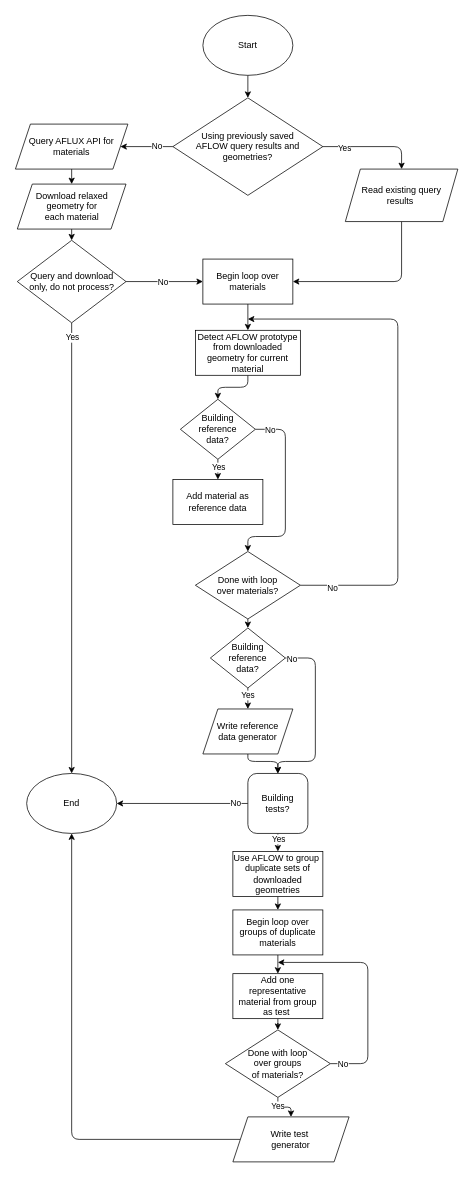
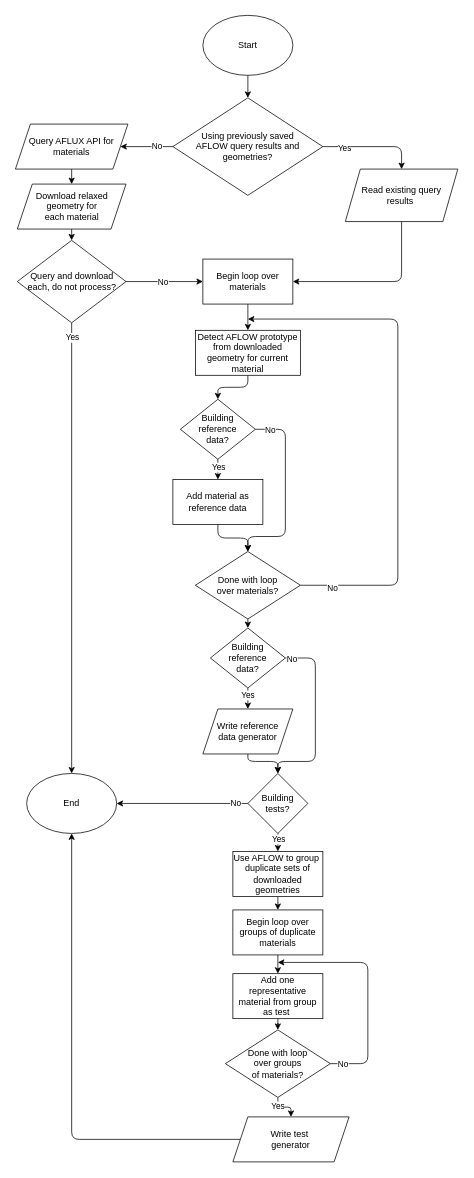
  <mxCell id="0" />
  <mxCell id="1" parent="0" />
  <mxCell id="2" value="" style="edgeStyle=none;html=1;" parent="1" source="3" target="8" edge="1"><mxGeometry relative="1" as="geometry" /></mxCell>
  <mxCell id="3" value="Start" style="ellipse;whiteSpace=wrap;html=1;" parent="1" vertex="1"><mxGeometry x="270" y="20" width="120" height="80" as="geometry" /></mxCell>
  <mxCell id="4" value="" style="edgeStyle=orthogonalEdgeStyle;html=1;entryX=0.5;entryY=0;entryDx=0;entryDy=0;" parent="1" source="8" target="10" edge="1"><mxGeometry relative="1" as="geometry"><Array as="points"><mxPoint x="535" y="195" /></Array></mxGeometry></mxCell>
  <mxCell id="5" value="Yes" style="edgeLabel;html=1;align=center;verticalAlign=middle;resizable=0;points=[];" vertex="1" connectable="0" parent="4"><mxGeometry x="-0.58" y="-2" relative="1" as="geometry"><mxPoint as="offset" /></mxGeometry></mxCell>
  <mxCell id="6" style="edgeStyle=orthogonalEdgeStyle;html=1;entryX=1;entryY=0.5;entryDx=0;entryDy=0;" edge="1" parent="1" source="8" target="12"><mxGeometry relative="1" as="geometry" /></mxCell>
  <mxCell id="7" value="No" style="edgeLabel;html=1;align=center;verticalAlign=middle;resizable=0;points=[];" vertex="1" connectable="0" parent="6"><mxGeometry x="-0.38" y="-1" relative="1" as="geometry"><mxPoint as="offset" /></mxGeometry></mxCell>
  <mxCell id="8" value="Using previously saved&lt;br&gt;AFLOW query results and geometries?" style="rhombus;whiteSpace=wrap;html=1;" parent="1" vertex="1"><mxGeometry x="230" y="130" width="200" height="130" as="geometry" /></mxCell>
  <mxCell id="9" style="edgeStyle=orthogonalEdgeStyle;html=1;entryX=1;entryY=0.5;entryDx=0;entryDy=0;exitX=0.5;exitY=1;exitDx=0;exitDy=0;" edge="1" parent="1" source="10" target="31"><mxGeometry relative="1" as="geometry" /></mxCell>
  <mxCell id="10" value="Read existing query results&amp;nbsp;" style="shape=parallelogram;perimeter=parallelogramPerimeter;whiteSpace=wrap;html=1;fixedSize=1;" parent="1" vertex="1"><mxGeometry x="460" y="225" width="150" height="70" as="geometry" /></mxCell>
  <mxCell id="11" value="" style="edgeStyle=orthogonalEdgeStyle;html=1;" parent="1" source="12" target="14" edge="1"><mxGeometry relative="1" as="geometry" /></mxCell>
  <mxCell id="12" value="Query AFLUX API for materials" style="shape=parallelogram;perimeter=parallelogramPerimeter;whiteSpace=wrap;html=1;fixedSize=1;" parent="1" vertex="1"><mxGeometry x="20" y="165" width="150" height="60" as="geometry" /></mxCell>
  <mxCell id="13" style="edgeStyle=orthogonalEdgeStyle;html=1;exitX=0.5;exitY=1;exitDx=0;exitDy=0;entryX=0.5;entryY=0;entryDx=0;entryDy=0;" parent="1" source="14" target="19" edge="1"><mxGeometry relative="1" as="geometry" /></mxCell>
  <mxCell id="14" value="Download relaxed geometry for &lt;br&gt;each material" style="shape=parallelogram;perimeter=parallelogramPerimeter;whiteSpace=wrap;html=1;fixedSize=1;" parent="1" vertex="1"><mxGeometry x="22.5" y="245" width="145" height="60" as="geometry" /></mxCell>
  <mxCell id="15" value="" style="edgeStyle=orthogonalEdgeStyle;html=1;entryX=0.5;entryY=0;entryDx=0;entryDy=0;" parent="1" source="19" target="20" edge="1"><mxGeometry relative="1" as="geometry"><mxPoint x="95" y="460" as="targetPoint" /></mxGeometry></mxCell>
  <mxCell id="16" value="Yes" style="edgeLabel;html=1;align=center;verticalAlign=middle;resizable=0;points=[];" vertex="1" connectable="0" parent="15"><mxGeometry x="-0.883" y="-1" relative="1" as="geometry"><mxPoint x="1" y="-16" as="offset" /></mxGeometry></mxCell>
  <mxCell id="17" value="" style="edgeStyle=orthogonalEdgeStyle;html=1;entryX=0;entryY=0.5;entryDx=0;entryDy=0;" parent="1" source="19" target="31" edge="1"><mxGeometry relative="1" as="geometry"><mxPoint x="313" y="375" as="targetPoint" /></mxGeometry></mxCell>
  <mxCell id="18" value="No" style="edgeLabel;html=1;align=center;verticalAlign=middle;resizable=0;points=[];" vertex="1" connectable="0" parent="17"><mxGeometry x="-0.046" y="-4" relative="1" as="geometry"><mxPoint y="-4" as="offset" /></mxGeometry></mxCell>
- <mxCell id="19" value="Query and download &lt;br&gt;only, do not process?" style="rhombus;whiteSpace=wrap;html=1;" parent="1" vertex="1"><mxGeometry x="22.5" y="320" width="145" height="110" as="geometry" /></mxCell>
+ <mxCell id="19" value="Query and download &lt;br&gt;each, do not process?" style="rhombus;whiteSpace=wrap;html=1;" parent="1" vertex="1"><mxGeometry x="22.5" y="320" width="145" height="110" as="geometry" /></mxCell>
  <mxCell id="20" value="End" style="ellipse;whiteSpace=wrap;html=1;" parent="1" vertex="1"><mxGeometry x="35" y="1031" width="120" height="80" as="geometry" /></mxCell>
  <mxCell id="21" style="edgeStyle=orthogonalEdgeStyle;html=1;entryX=0.5;entryY=0;entryDx=0;entryDy=0;" edge="1" parent="1" source="22" target="27"><mxGeometry relative="1" as="geometry" /></mxCell>
  <mxCell id="22" value="Detect AFLOW prototype from downloaded geometry for current material" style="whiteSpace=wrap;html=1;" parent="1" vertex="1"><mxGeometry x="260" y="440" width="140" height="60" as="geometry" /></mxCell>
  <mxCell id="23" style="edgeStyle=orthogonalEdgeStyle;html=1;entryX=0.5;entryY=0;entryDx=0;entryDy=0;" edge="1" parent="1" source="27" target="29"><mxGeometry relative="1" as="geometry" /></mxCell>
  <mxCell id="24" value="Yes" style="edgeLabel;html=1;align=center;verticalAlign=middle;resizable=0;points=[];" vertex="1" connectable="0" parent="23"><mxGeometry x="-0.713" relative="1" as="geometry"><mxPoint y="6" as="offset" /></mxGeometry></mxCell>
  <mxCell id="25" style="edgeStyle=orthogonalEdgeStyle;html=1;entryX=0.5;entryY=0;entryDx=0;entryDy=0;exitX=1;exitY=0.5;exitDx=0;exitDy=0;" edge="1" parent="1" source="27" target="35"><mxGeometry relative="1" as="geometry"><Array as="points"><mxPoint x="380" y="572" /><mxPoint x="380" y="715" /><mxPoint x="330" y="715" /></Array></mxGeometry></mxCell>
  <mxCell id="26" value="No" style="edgeLabel;html=1;align=center;verticalAlign=middle;resizable=0;points=[];" vertex="1" connectable="0" parent="25"><mxGeometry x="-0.932" y="-1" relative="1" as="geometry"><mxPoint x="10" y="-1" as="offset" /></mxGeometry></mxCell>
  <mxCell id="27" value="Building &lt;br&gt;reference &lt;br&gt;data?" style="rhombus;whiteSpace=wrap;html=1;" vertex="1" parent="1"><mxGeometry x="240" y="532" width="100" height="80" as="geometry" /></mxCell>
+ <mxCell id="28" style="edgeStyle=orthogonalEdgeStyle;html=1;entryX=0.5;entryY=0;entryDx=0;entryDy=0;" edge="1" parent="1" source="29" target="35"><mxGeometry relative="1" as="geometry" /></mxCell>
  <mxCell id="29" value="Add material as reference data" style="whiteSpace=wrap;html=1;" vertex="1" parent="1"><mxGeometry x="230" y="639" width="120" height="60" as="geometry" /></mxCell>
  <mxCell id="30" style="edgeStyle=orthogonalEdgeStyle;html=1;entryX=0.5;entryY=0;entryDx=0;entryDy=0;" edge="1" parent="1" source="31" target="22"><mxGeometry relative="1" as="geometry" /></mxCell>
  <mxCell id="31" value="Begin loop over materials" style="whiteSpace=wrap;html=1;" vertex="1" parent="1"><mxGeometry x="270" y="345" width="120" height="60" as="geometry" /></mxCell>
  <mxCell id="32" style="edgeStyle=orthogonalEdgeStyle;html=1;" edge="1" parent="1" source="35"><mxGeometry relative="1" as="geometry"><mxPoint x="330" y="425" as="targetPoint" /><Array as="points"><mxPoint x="530" y="780" /><mxPoint x="530" y="425" /><mxPoint x="330" y="425" /></Array></mxGeometry></mxCell>
  <mxCell id="33" value="No" style="edgeLabel;html=1;align=center;verticalAlign=middle;resizable=0;points=[];" vertex="1" connectable="0" parent="32"><mxGeometry x="-0.876" y="-5" relative="1" as="geometry"><mxPoint y="-2" as="offset" /></mxGeometry></mxCell>
  <mxCell id="34" style="edgeStyle=orthogonalEdgeStyle;html=1;exitX=0.5;exitY=1;exitDx=0;exitDy=0;entryX=0.5;entryY=0;entryDx=0;entryDy=0;" edge="1" parent="1" source="35" target="40"><mxGeometry relative="1" as="geometry" /></mxCell>
  <mxCell id="35" value="Done with loop &lt;br&gt;over materials?" style="rhombus;whiteSpace=wrap;html=1;" vertex="1" parent="1"><mxGeometry x="260" y="735" width="140" height="90" as="geometry" /></mxCell>
  <mxCell id="36" style="edgeStyle=orthogonalEdgeStyle;html=1;entryX=0.5;entryY=0;entryDx=0;entryDy=0;" edge="1" parent="1" source="40" target="47"><mxGeometry relative="1" as="geometry"><mxPoint x="330" y="962" as="targetPoint" /></mxGeometry></mxCell>
  <mxCell id="37" value="Yes" style="edgeLabel;html=1;align=center;verticalAlign=middle;resizable=0;points=[];" vertex="1" connectable="0" parent="36"><mxGeometry x="-0.713" relative="1" as="geometry"><mxPoint x="-1" y="5" as="offset" /></mxGeometry></mxCell>
  <mxCell id="38" style="edgeStyle=orthogonalEdgeStyle;html=1;entryX=0.5;entryY=0;entryDx=0;entryDy=0;" edge="1" parent="1" source="40" target="45"><mxGeometry relative="1" as="geometry"><mxPoint x="370" y="1092" as="targetPoint" /><Array as="points"><mxPoint x="420" y="877" /><mxPoint x="420" y="1015" /><mxPoint x="370" y="1015" /></Array></mxGeometry></mxCell>
  <mxCell id="39" value="No" style="edgeLabel;html=1;align=center;verticalAlign=middle;resizable=0;points=[];" vertex="1" connectable="0" parent="38"><mxGeometry x="-0.932" y="-1" relative="1" as="geometry"><mxPoint as="offset" /></mxGeometry></mxCell>
  <mxCell id="40" value="Building &lt;br&gt;reference &lt;br&gt;data?" style="rhombus;whiteSpace=wrap;html=1;" vertex="1" parent="1"><mxGeometry x="280" y="837" width="100" height="80" as="geometry" /></mxCell>
  <mxCell id="41" style="edgeStyle=orthogonalEdgeStyle;html=1;entryX=1;entryY=0.5;entryDx=0;entryDy=0;" edge="1" parent="1" source="45" target="20"><mxGeometry relative="1" as="geometry" /></mxCell>
  <mxCell id="42" value="No" style="edgeLabel;html=1;align=center;verticalAlign=middle;resizable=0;points=[];" vertex="1" connectable="0" parent="41"><mxGeometry x="-0.806" y="-1" relative="1" as="geometry"><mxPoint as="offset" /></mxGeometry></mxCell>
  <mxCell id="43" value="" style="edgeStyle=orthogonalEdgeStyle;html=1;" edge="1" parent="1" source="45" target="49"><mxGeometry relative="1" as="geometry" /></mxCell>
  <mxCell id="44" value="Yes" style="edgeLabel;html=1;align=center;verticalAlign=middle;resizable=0;points=[];" vertex="1" connectable="0" parent="43"><mxGeometry x="-0.743" y="2" relative="1" as="geometry"><mxPoint x="-2" y="4" as="offset" /></mxGeometry></mxCell>
- <mxCell id="45" value="Building tests?" style="whiteSpace=wrap;html=1;rounded=1;" vertex="1" parent="1"><mxGeometry x="330" y="1031" width="80" height="80" as="geometry" /></mxCell>
+ <mxCell id="45" value="Building tests?" style="rhombus;whiteSpace=wrap;html=1;" vertex="1" parent="1"><mxGeometry x="330" y="1031" width="80" height="80" as="geometry" /></mxCell>
  <mxCell id="46" value="" style="edgeStyle=orthogonalEdgeStyle;html=1;exitX=0.5;exitY=1;exitDx=0;exitDy=0;" edge="1" parent="1" source="47" target="45"><mxGeometry relative="1" as="geometry"><Array as="points"><mxPoint x="330" y="1015" /><mxPoint x="370" y="1015" /></Array></mxGeometry></mxCell>
  <mxCell id="47" value="Write reference &lt;br&gt;data generator" style="shape=parallelogram;perimeter=parallelogramPerimeter;whiteSpace=wrap;html=1;fixedSize=1;" vertex="1" parent="1"><mxGeometry x="270" y="945" width="120" height="60" as="geometry" /></mxCell>
  <mxCell id="48" value="" style="edgeStyle=orthogonalEdgeStyle;html=1;" edge="1" parent="1" source="49" target="51"><mxGeometry relative="1" as="geometry" /></mxCell>
  <mxCell id="49" value="Use AFLOW to group&amp;nbsp; duplicate sets of downloaded geometries" style="whiteSpace=wrap;html=1;" vertex="1" parent="1"><mxGeometry x="310" y="1135" width="120" height="60" as="geometry" /></mxCell>
  <mxCell id="50" style="edgeStyle=orthogonalEdgeStyle;html=1;entryX=0.5;entryY=0;entryDx=0;entryDy=0;" edge="1" parent="1" source="51" target="60"><mxGeometry relative="1" as="geometry" /></mxCell>
  <mxCell id="51" value="Begin loop over groups of duplicate materials" style="whiteSpace=wrap;html=1;" vertex="1" parent="1"><mxGeometry x="310" y="1213" width="120" height="60" as="geometry" /></mxCell>
  <mxCell id="52" style="edgeStyle=orthogonalEdgeStyle;html=1;" edge="1" parent="1" source="56" target="58"><mxGeometry relative="1" as="geometry" /></mxCell>
  <mxCell id="53" value="Yes" style="edgeLabel;html=1;align=center;verticalAlign=middle;resizable=0;points=[];" vertex="1" connectable="0" parent="52"><mxGeometry x="-0.714" y="-3" relative="1" as="geometry"><mxPoint x="2" y="5" as="offset" /></mxGeometry></mxCell>
  <mxCell id="54" style="edgeStyle=orthogonalEdgeStyle;html=1;exitX=1;exitY=0.5;exitDx=0;exitDy=0;" edge="1" parent="1" source="56"><mxGeometry relative="1" as="geometry"><mxPoint x="370" y="1283" as="targetPoint" /><Array as="points"><mxPoint x="490" y="1418" /><mxPoint x="490" y="1283" /></Array></mxGeometry></mxCell>
  <mxCell id="55" value="No" style="edgeLabel;html=1;align=center;verticalAlign=middle;resizable=0;points=[];" vertex="1" connectable="0" parent="54"><mxGeometry x="-0.896" y="3" relative="1" as="geometry"><mxPoint y="3" as="offset" /></mxGeometry></mxCell>
  <mxCell id="56" value="Done with loop &lt;br&gt;over groups &lt;br&gt;of materials?" style="rhombus;whiteSpace=wrap;html=1;" vertex="1" parent="1"><mxGeometry x="300" y="1373" width="140" height="90" as="geometry" /></mxCell>
  <mxCell id="57" style="edgeStyle=orthogonalEdgeStyle;html=1;entryX=0.5;entryY=1;entryDx=0;entryDy=0;" edge="1" parent="1" source="58" target="20"><mxGeometry relative="1" as="geometry" /></mxCell>
  <mxCell id="58" value="Write test&amp;nbsp;&lt;br&gt;generator" style="shape=parallelogram;perimeter=parallelogramPerimeter;whiteSpace=wrap;html=1;fixedSize=1;" vertex="1" parent="1"><mxGeometry x="310" y="1489" width="155" height="60" as="geometry" /></mxCell>
  <mxCell id="59" style="edgeStyle=orthogonalEdgeStyle;html=1;entryX=0.5;entryY=0;entryDx=0;entryDy=0;" edge="1" parent="1" source="60" target="56"><mxGeometry relative="1" as="geometry" /></mxCell>
  <mxCell id="60" value="Add one representative material from group as test&amp;nbsp;" style="whiteSpace=wrap;html=1;" vertex="1" parent="1"><mxGeometry x="310" y="1298" width="120" height="60" as="geometry" /></mxCell>
